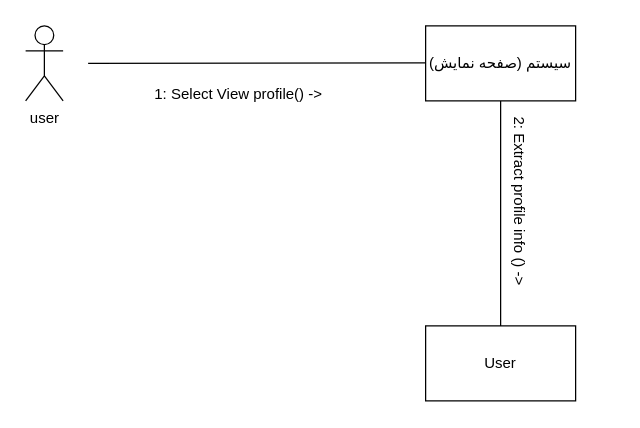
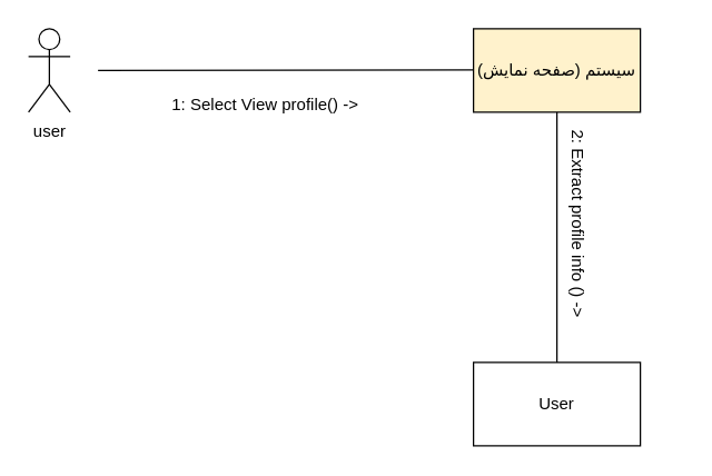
  <mxCell id="0" />
  <mxCell id="1" parent="0" />
  <mxCell id="2" value="user" style="shape=umlActor;verticalLabelPosition=bottom;verticalAlign=top;html=1;outlineConnect=0;" vertex="1" parent="1"><mxGeometry x="20" y="20" width="30" height="60" as="geometry" /></mxCell>
- <mxCell id="3" value="سیستم (صفحه نمایش)" style="rounded=0;whiteSpace=wrap;html=1;" vertex="1" parent="1"><mxGeometry x="340" y="20" width="120" height="60" as="geometry" /></mxCell>
+ <mxCell id="3" value="سیستم (صفحه نمایش)" style="rounded=0;whiteSpace=wrap;html=1;fillColor=#fff2cc;" vertex="1" parent="1"><mxGeometry x="340" y="20" width="120" height="60" as="geometry" /></mxCell>
  <mxCell id="4" value="" style="endArrow=none;html=1;" edge="1" parent="1"><mxGeometry width="50" height="50" relative="1" as="geometry"><mxPoint x="70" y="50" as="sourcePoint" /><mxPoint x="340" y="49.5" as="targetPoint" /></mxGeometry></mxCell>
  <mxCell id="5" value="1: Select View profile() -&amp;gt;" style="text;html=1;align=center;verticalAlign=middle;resizable=0;points=[];autosize=1;" vertex="1" parent="1"><mxGeometry x="115" y="65" width="150" height="20" as="geometry" /></mxCell>
  <mxCell id="6" value="User" style="rounded=0;whiteSpace=wrap;html=1;" vertex="1" parent="1"><mxGeometry x="340" y="260" width="120" height="60" as="geometry" /></mxCell>
  <mxCell id="7" value="" style="endArrow=none;html=1;exitX=0.5;exitY=0;exitDx=0;exitDy=0;entryX=0.5;entryY=1;entryDx=0;entryDy=0;" edge="1" parent="1" source="6" target="3"><mxGeometry width="50" height="50" relative="1" as="geometry"><mxPoint x="170" y="120" as="sourcePoint" /><mxPoint x="220" y="70" as="targetPoint" /></mxGeometry></mxCell>
  <mxCell id="8" value="2: Extract profile info () -&amp;gt;" style="text;html=1;align=center;verticalAlign=middle;resizable=0;points=[];autosize=1;rotation=90;" vertex="1" parent="1"><mxGeometry x="340" y="150" width="150" height="20" as="geometry" /></mxCell>
